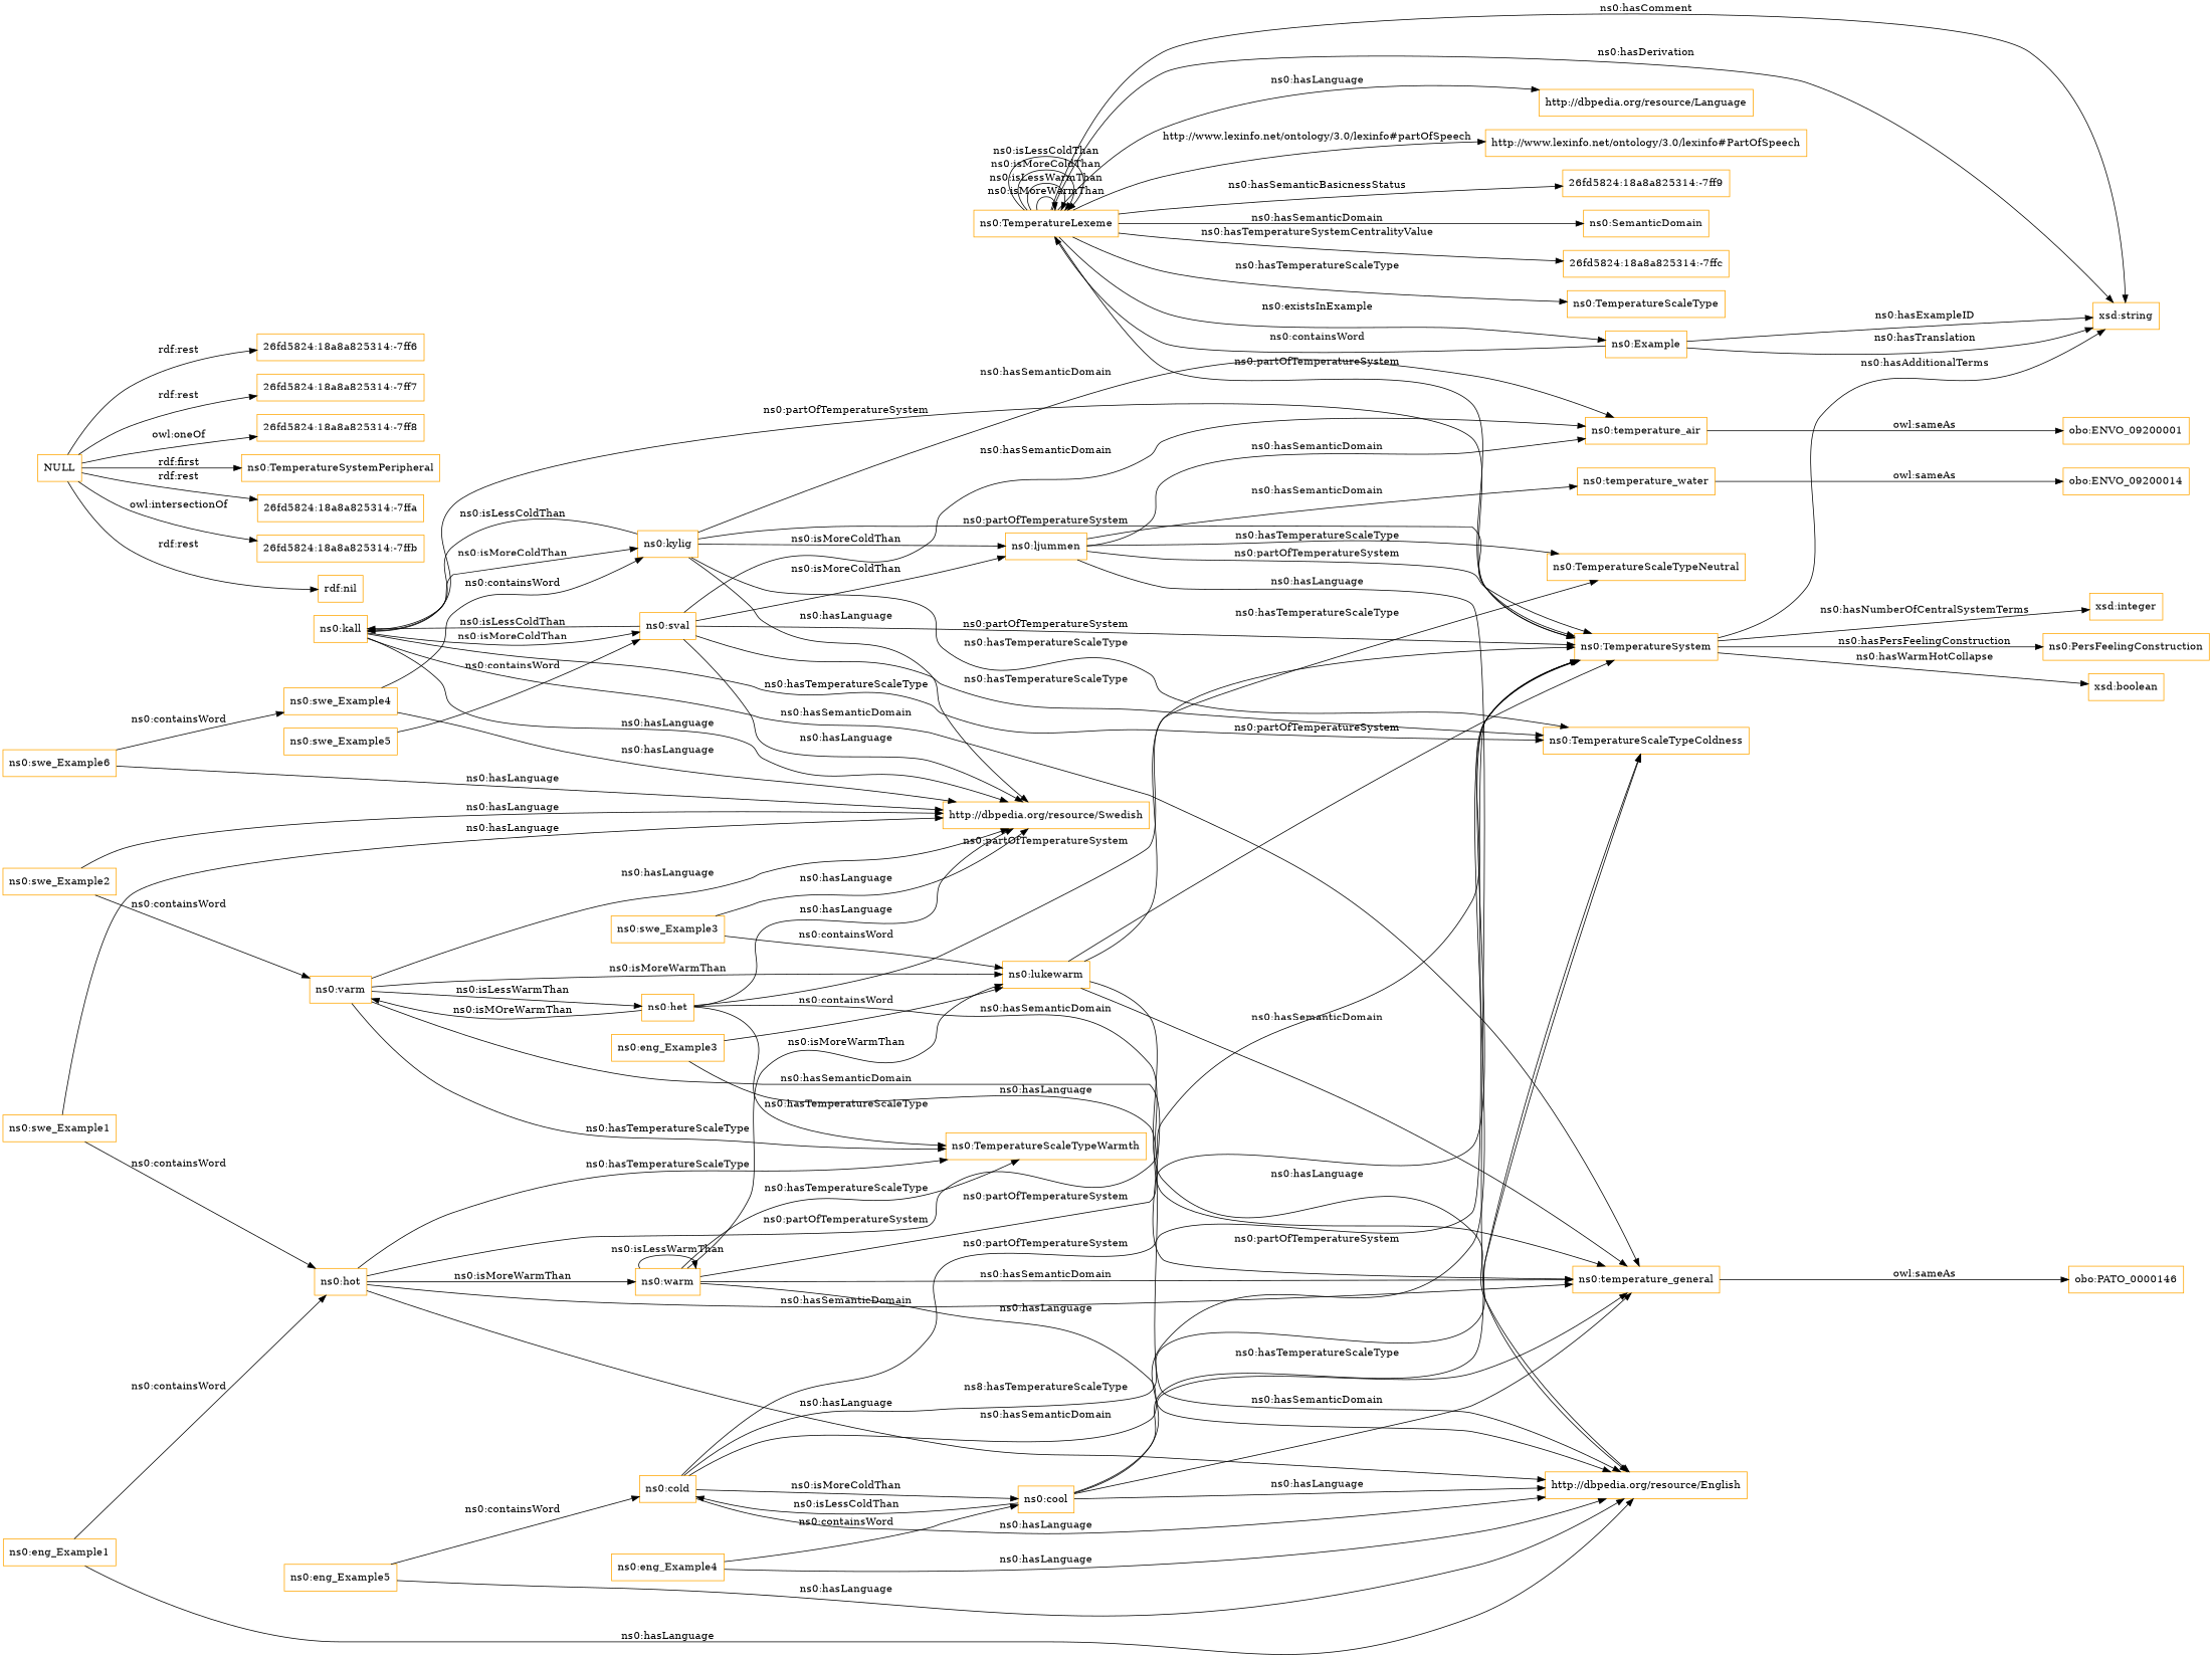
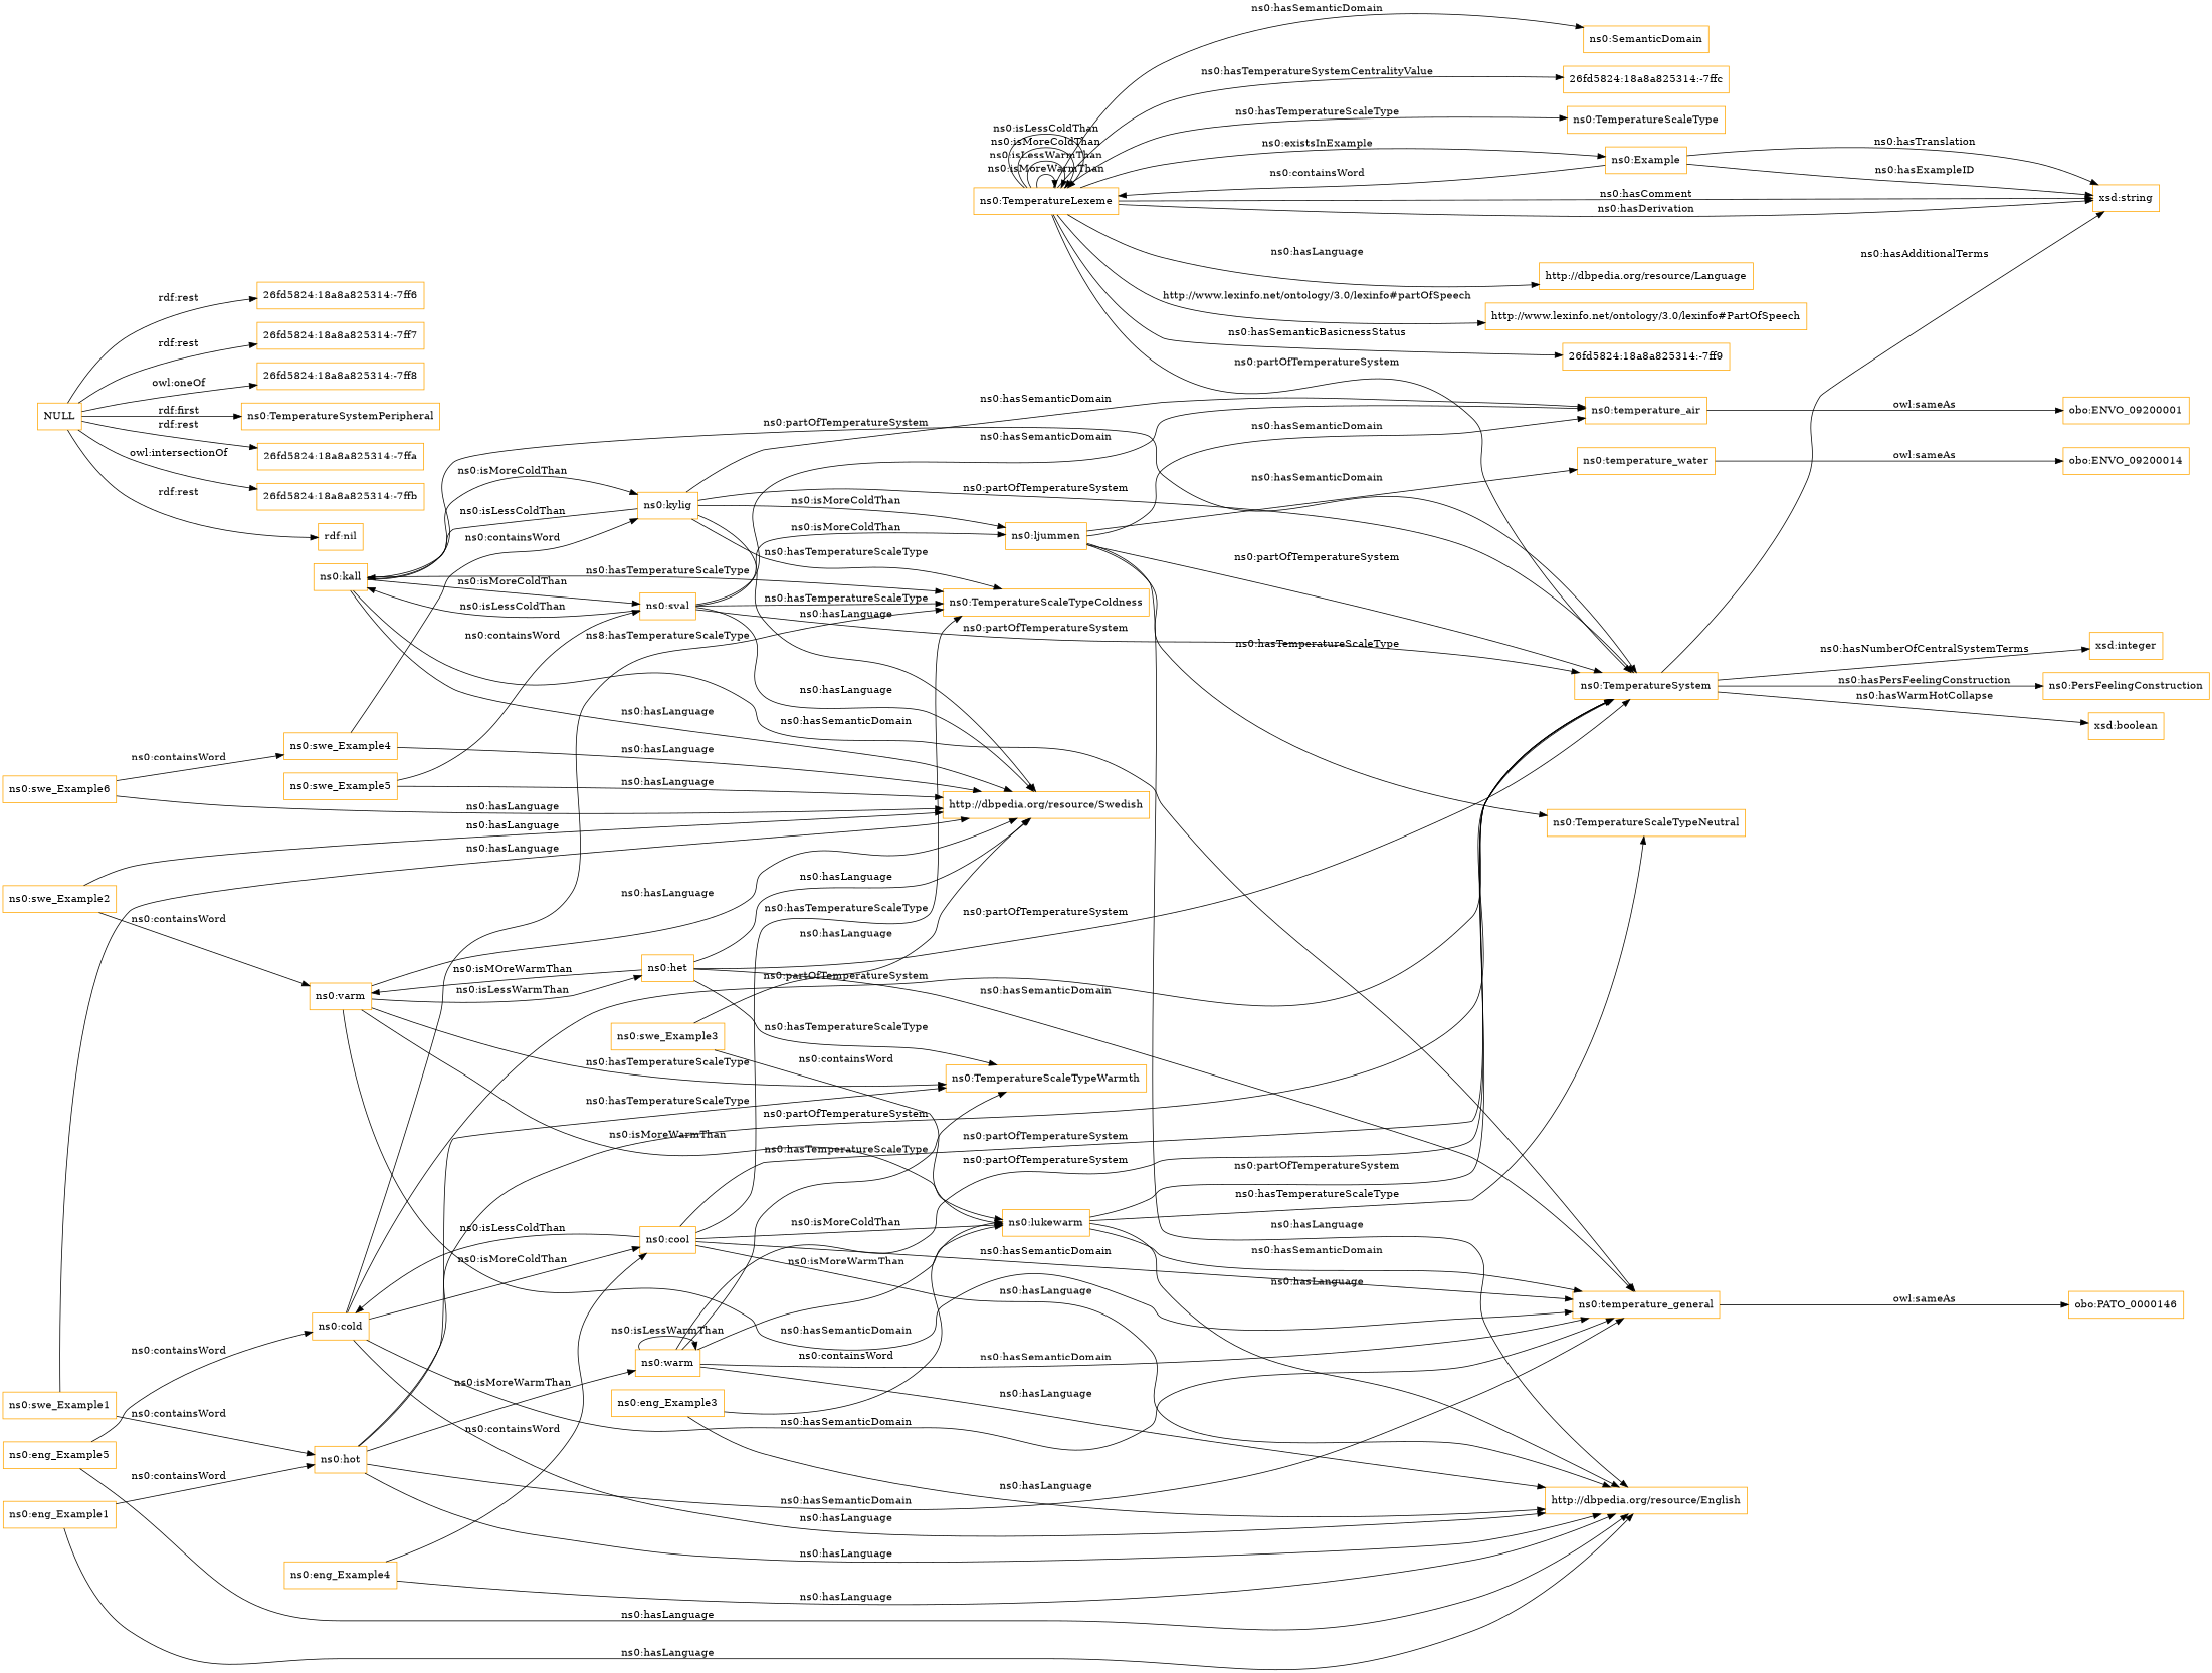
  digraph {
    rankdir=LR
    node [color=orange shape=rectangle]
    "ns0:temperature_water"
    "obo:ENVO_09200014"
    "ns0:TemperatureLexeme"
    "ns0:SemanticDomain"
    "ns0:TemperatureSystem"
    "26fd5824:18a8a825314:-7ffc"
    "ns0:TemperatureScaleType"
    "ns0:Example"
    "xsd:string"
    "http://dbpedia.org/resource/Language"
    "http://www.lexinfo.net/ontology/3.0/lexinfo#PartOfSpeech"
    "26fd5824:18a8a825314:-7ff9"
    "ns0:PersFeelingConstruction"
    "xsd:boolean"
    "xsd:integer"
    "ns0:temperature_general"
    "obo:PATO_0000146"
    "ns0:temperature_air"
    "obo:ENVO_09200001"
    "ns0:swe_Example6"
    "http://dbpedia.org/resource/Swedish"
    "ns0:swe_Example4"
    "ns0:kall"
    "ns0:TemperatureScaleTypeColdness"
    "ns0:kylig"
    "ns0:sval"
    "ns0:ljummen"
    "ns0:lukewarm"
    "ns0:TemperatureScaleTypeNeutral"
    "http://dbpedia.org/resource/English"
    "ns0:cold"
    "ns0:cool"
    "ns0:eng_Example3"
    "ns0:swe_Example5"
    "ns0:hot"
    "ns0:TemperatureScaleTypeWarmth"
    "ns0:warm"
    "ns0:varm"
    "ns0:het"
    "ns0:eng_Example1"
    "ns0:swe_Example3"
    NULL
    "26fd5824:18a8a825314:-7ff6"
    "26fd5824:18a8a825314:-7ff7"
    "26fd5824:18a8a825314:-7ff8"
    "ns0:TemperatureSystemPeripheral"
    "26fd5824:18a8a825314:-7ffa"
    "26fd5824:18a8a825314:-7ffb"
    "rdf:nil"
    "ns0:swe_Example2"
    "ns0:eng_Example5"
    "ns0:swe_Example1"
    "ns0:eng_Example4"
    "ns0:temperature_water" -> "obo:ENVO_09200014" [label="owl:sameAs"]
    "ns0:TemperatureLexeme" -> "ns0:TemperatureLexeme" [label="ns0:isMoreWarmThan"]
    "ns0:TemperatureLexeme" -> "ns0:TemperatureLexeme" [label="ns0:isLessWarmThan"]
    "ns0:TemperatureLexeme" -> "ns0:TemperatureLexeme" [label="ns0:isMoreColdThan"]
    "ns0:TemperatureLexeme" -> "ns0:TemperatureLexeme" [label="ns0:isLessColdThan"]
    "ns0:TemperatureLexeme" -> "ns0:SemanticDomain" [label="ns0:hasSemanticDomain"]
    "ns0:TemperatureLexeme" -> "ns0:TemperatureSystem" [label="ns0:partOfTemperatureSystem"]
    "ns0:TemperatureLexeme" -> "26fd5824:18a8a825314:-7ffc" [label="ns0:hasTemperatureSystemCentralityValue"]
    "ns0:TemperatureLexeme" -> "ns0:TemperatureScaleType" [label="ns0:hasTemperatureScaleType"]
    "ns0:TemperatureLexeme" -> "ns0:Example" [label="ns0:existsInExample"]
    "ns0:TemperatureLexeme" -> "xsd:string" [label="ns0:hasComment"]
    "ns0:TemperatureLexeme" -> "xsd:string" [label="ns0:hasDerivation"]
    "ns0:TemperatureLexeme" -> "http://dbpedia.org/resource/Language" [label="ns0:hasLanguage"]
    "ns0:TemperatureLexeme" -> "http://www.lexinfo.net/ontology/3.0/lexinfo#PartOfSpeech" [label="http://www.lexinfo.net/ontology/3.0/lexinfo#partOfSpeech"]
    "ns0:TemperatureLexeme" -> "26fd5824:18a8a825314:-7ff9" [label="ns0:hasSemanticBasicnessStatus"]
    "ns0:TemperatureSystem" -> "xsd:string" [label="ns0:hasAdditionalTerms"]
    "ns0:TemperatureSystem" -> "ns0:PersFeelingConstruction" [label="ns0:hasPersFeelingConstruction"]
    "ns0:TemperatureSystem" -> "xsd:boolean" [label="ns0:hasWarmHotCollapse"]
    "ns0:TemperatureSystem" -> "xsd:integer" [label="ns0:hasNumberOfCentralSystemTerms"]
    "ns0:Example" -> "ns0:TemperatureLexeme" [label="ns0:containsWord"]
    "ns0:Example" -> "xsd:string" [label="ns0:hasTranslation"]
    "ns0:Example" -> "xsd:string" [label="ns0:hasExampleID"]
    "ns0:temperature_general" -> "obo:PATO_0000146" [label="owl:sameAs"]
    "ns0:temperature_air" -> "obo:ENVO_09200001" [label="owl:sameAs"]
    "ns0:swe_Example6" -> "http://dbpedia.org/resource/Swedish" [label="ns0:hasLanguage"]
    "ns0:swe_Example6" -> "ns0:swe_Example4" [label="ns0:containsWord"]
    "ns0:swe_Example4" -> "http://dbpedia.org/resource/Swedish" [label="ns0:hasLanguage"]
    "ns0:swe_Example4" -> "ns0:kylig" [label="ns0:containsWord"]
    "ns0:kall" -> "ns0:TemperatureSystem" [label="ns0:partOfTemperatureSystem"]
    "ns0:kall" -> "ns0:temperature_general" [label="ns0:hasSemanticDomain"]
    "ns0:kall" -> "http://dbpedia.org/resource/Swedish" [label="ns0:hasLanguage"]
    "ns0:kall" -> "ns0:TemperatureScaleTypeColdness" [label="ns0:hasTemperatureScaleType"]
    "ns0:kall" -> "ns0:kylig" [label="ns0:isMoreColdThan"]
    "ns0:kall" -> "ns0:sval" [label="ns0:isMoreColdThan"]
    "ns0:kylig" -> "ns0:TemperatureSystem" [label="ns0:partOfTemperatureSystem"]
    "ns0:kylig" -> "ns0:temperature_air" [label="ns0:hasSemanticDomain"]
    "ns0:kylig" -> "http://dbpedia.org/resource/Swedish" [label="ns0:hasLanguage"]
    "ns0:kylig" -> "ns0:kall" [label="ns0:isLessColdThan"]
    "ns0:kylig" -> "ns0:TemperatureScaleTypeColdness" [label="ns0:hasTemperatureScaleType"]
    "ns0:kylig" -> "ns0:ljummen" [label="ns0:isMoreColdThan"]
    "ns0:sval" -> "ns0:TemperatureSystem" [label="ns0:partOfTemperatureSystem"]
    "ns0:sval" -> "ns0:temperature_air" [label="ns0:hasSemanticDomain"]
    "ns0:sval" -> "http://dbpedia.org/resource/Swedish" [label="ns0:hasLanguage"]
    "ns0:sval" -> "ns0:kall" [label="ns0:isLessColdThan"]
    "ns0:sval" -> "ns0:TemperatureScaleTypeColdness" [label="ns0:hasTemperatureScaleType"]
    "ns0:sval" -> "ns0:ljummen" [label="ns0:isMoreColdThan"]
    "ns0:ljummen" -> "ns0:temperature_water" [label="ns0:hasSemanticDomain"]
    "ns0:ljummen" -> "ns0:TemperatureSystem" [label="ns0:partOfTemperatureSystem"]
    "ns0:ljummen" -> "ns0:temperature_air" [label="ns0:hasSemanticDomain"]
    "ns0:ljummen" -> "ns0:TemperatureScaleTypeNeutral" [label="ns0:hasTemperatureScaleType"]
    "ns0:ljummen" -> "http://dbpedia.org/resource/English" [label="ns0:hasLanguage"]
    "ns0:lukewarm" -> "ns0:TemperatureSystem" [label="ns0:partOfTemperatureSystem"]
    "ns0:lukewarm" -> "ns0:temperature_general" [label="ns0:hasSemanticDomain"]
    "ns0:lukewarm" -> "ns0:TemperatureScaleTypeNeutral" [label="ns0:hasTemperatureScaleType"]
    "ns0:lukewarm" -> "http://dbpedia.org/resource/English" [label="ns0:hasLanguage"]
    "ns0:cold" -> "ns0:TemperatureSystem" [label="ns0:partOfTemperatureSystem"]
    "ns0:cold" -> "ns0:temperature_general" [label="ns0:hasSemanticDomain"]
    "ns0:cold" -> "ns0:TemperatureScaleTypeColdness" [label="ns8:hasTemperatureScaleType"]
    "ns0:cold" -> "http://dbpedia.org/resource/English" [label="ns0:hasLanguage"]
    "ns0:cold" -> "ns0:cool" [label="ns0:isMoreColdThan"]
    "ns0:cool" -> "ns0:TemperatureSystem" [label="ns0:partOfTemperatureSystem"]
    "ns0:cool" -> "ns0:temperature_general" [label="ns0:hasSemanticDomain"]
    "ns0:cool" -> "ns0:TemperatureScaleTypeColdness" [label="ns0:hasTemperatureScaleType"]
+   "ns0:cool" -> "ns0:lukewarm" [label="ns0:isMoreColdThan"]
    "ns0:cool" -> "http://dbpedia.org/resource/English" [label="ns0:hasLanguage"]
    "ns0:cool" -> "ns0:cold" [label="ns0:isLessColdThan"]
    "ns0:eng_Example3" -> "ns0:lukewarm" [label="ns0:containsWord"]
    "ns0:eng_Example3" -> "http://dbpedia.org/resource/English" [label="ns0:hasLanguage"]
+   "ns0:swe_Example5" -> "http://dbpedia.org/resource/Swedish" [label="ns0:hasLanguage"]
    "ns0:swe_Example5" -> "ns0:sval" [label="ns0:containsWord"]
    "ns0:hot" -> "ns0:TemperatureSystem" [label="ns0:partOfTemperatureSystem"]
    "ns0:hot" -> "ns0:temperature_general" [label="ns0:hasSemanticDomain"]
    "ns0:hot" -> "http://dbpedia.org/resource/English" [label="ns0:hasLanguage"]
    "ns0:hot" -> "ns0:TemperatureScaleTypeWarmth" [label="ns0:hasTemperatureScaleType"]
    "ns0:hot" -> "ns0:warm" [label="ns0:isMoreWarmThan"]
    "ns0:warm" -> "ns0:TemperatureSystem" [label="ns0:partOfTemperatureSystem"]
    "ns0:warm" -> "ns0:temperature_general" [label="ns0:hasSemanticDomain"]
    "ns0:warm" -> "ns0:lukewarm" [label="ns0:isMoreWarmThan"]
    "ns0:warm" -> "http://dbpedia.org/resource/English" [label="ns0:hasLanguage"]
    "ns0:warm" -> "ns0:TemperatureScaleTypeWarmth" [label="ns0:hasTemperatureScaleType"]
    "ns0:warm" -> "ns0:warm" [label="ns0:isLessWarmThan"]
    "ns0:varm" -> "ns0:temperature_general" [label="ns0:hasSemanticDomain"]
    "ns0:varm" -> "http://dbpedia.org/resource/Swedish" [label="ns0:hasLanguage"]
    "ns0:varm" -> "ns0:lukewarm" [label="ns0:isMoreWarmThan"]
    "ns0:varm" -> "ns0:TemperatureScaleTypeWarmth" [label="ns0:hasTemperatureScaleType"]
    "ns0:varm" -> "ns0:het" [label="ns0:isLessWarmThan"]
    "ns0:het" -> "ns0:TemperatureSystem" [label="ns0:partOfTemperatureSystem"]
    "ns0:het" -> "ns0:temperature_general" [label="ns0:hasSemanticDomain"]
    "ns0:het" -> "http://dbpedia.org/resource/Swedish" [label="ns0:hasLanguage"]
    "ns0:het" -> "ns0:TemperatureScaleTypeWarmth" [label="ns0:hasTemperatureScaleType"]
    "ns0:het" -> "ns0:varm" [label="ns0:isMOreWarmThan"]
    "ns0:eng_Example1" -> "http://dbpedia.org/resource/English" [label="ns0:hasLanguage"]
    "ns0:eng_Example1" -> "ns0:hot" [label="ns0:containsWord"]
    "ns0:swe_Example3" -> "http://dbpedia.org/resource/Swedish" [label="ns0:hasLanguage"]
    "ns0:swe_Example3" -> "ns0:lukewarm" [label="ns0:containsWord"]
    NULL -> "26fd5824:18a8a825314:-7ff6" [label="rdf:rest"]
    NULL -> "26fd5824:18a8a825314:-7ff7" [label="rdf:rest"]
    NULL -> "26fd5824:18a8a825314:-7ff8" [label="owl:oneOf"]
    NULL -> "ns0:TemperatureSystemPeripheral" [label="rdf:first"]
    NULL -> "26fd5824:18a8a825314:-7ffa" [label="rdf:rest"]
    NULL -> "26fd5824:18a8a825314:-7ffb" [label="owl:intersectionOf"]
    NULL -> "rdf:nil" [label="rdf:rest"]
    "ns0:swe_Example2" -> "http://dbpedia.org/resource/Swedish" [label="ns0:hasLanguage"]
    "ns0:swe_Example2" -> "ns0:varm" [label="ns0:containsWord"]
    "ns0:eng_Example5" -> "http://dbpedia.org/resource/English" [label="ns0:hasLanguage"]
    "ns0:eng_Example5" -> "ns0:cold" [label="ns0:containsWord"]
    "ns0:swe_Example1" -> "http://dbpedia.org/resource/Swedish" [label="ns0:hasLanguage"]
    "ns0:swe_Example1" -> "ns0:hot" [label="ns0:containsWord"]
    "ns0:eng_Example4" -> "http://dbpedia.org/resource/English" [label="ns0:hasLanguage"]
    "ns0:eng_Example4" -> "ns0:cool" [label="ns0:containsWord"]
  }
